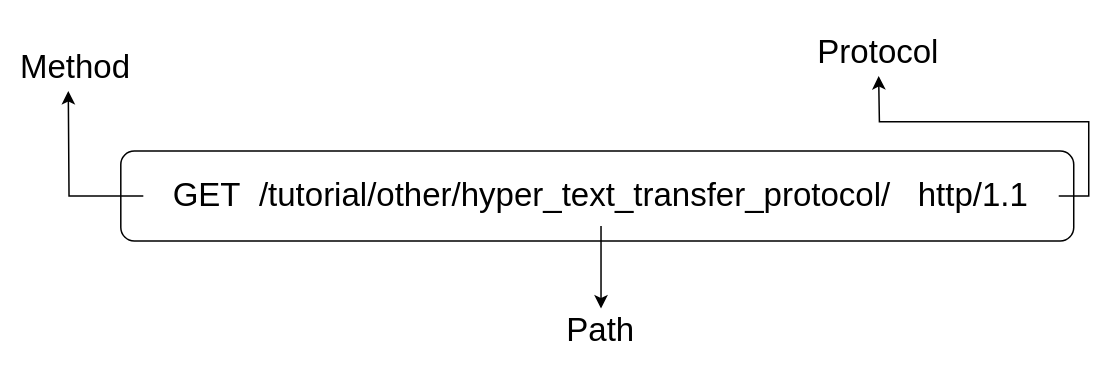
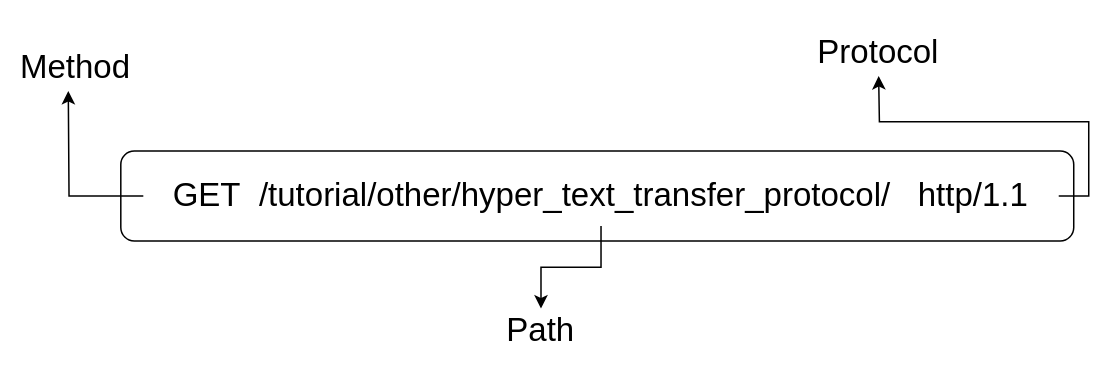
  <mxCell id="0" />
  <mxCell id="1" parent="0" />
  <mxCell id="2" value="" style="rounded=1;whiteSpace=wrap;html=1;fontSize=14;" vertex="1" parent="1"><mxGeometry x="80" y="100" width="635" height="60" as="geometry" /></mxCell>
  <mxCell id="3" style="edgeStyle=orthogonalEdgeStyle;rounded=0;orthogonalLoop=1;jettySize=auto;html=1;exitX=1;exitY=0.5;exitDx=0;exitDy=0;fontSize=22;" edge="1" parent="1" source="6"><mxGeometry relative="1" as="geometry"><mxPoint x="585" y="50" as="targetPoint" /></mxGeometry></mxCell>
  <mxCell id="4" style="edgeStyle=orthogonalEdgeStyle;rounded=0;orthogonalLoop=1;jettySize=auto;html=1;exitX=0;exitY=0.5;exitDx=0;exitDy=0;fontSize=22;" edge="1" parent="1" source="6"><mxGeometry relative="1" as="geometry"><mxPoint x="45" y="60" as="targetPoint" /></mxGeometry></mxCell>
  <mxCell id="5" style="edgeStyle=orthogonalEdgeStyle;rounded=0;orthogonalLoop=1;jettySize=auto;html=1;exitX=0.5;exitY=1;exitDx=0;exitDy=0;fontSize=22;" edge="1" parent="1" source="6" target="8"><mxGeometry relative="1" as="geometry"><mxPoint x="400" y="220" as="targetPoint" /></mxGeometry></mxCell>
  <mxCell id="6" value="GET&amp;nbsp; /tutorial/other/hyper_text_transfer_protocol/&amp;nbsp; &amp;nbsp;http/1.1" style="text;html=1;strokeColor=none;fillColor=none;align=center;verticalAlign=middle;whiteSpace=wrap;rounded=0;fontSize=22;" vertex="1" parent="1"><mxGeometry x="95" y="110" width="610" height="40" as="geometry" /></mxCell>
  <mxCell id="7" value="Method" style="text;html=1;strokeColor=none;fillColor=none;align=center;verticalAlign=middle;whiteSpace=wrap;rounded=0;fontSize=22;" vertex="1" parent="1"><mxGeometry x="20" y="30" width="60" height="30" as="geometry" /></mxCell>
- <mxCell id="8" value="Path" style="text;html=1;strokeColor=none;fillColor=none;align=center;verticalAlign=middle;whiteSpace=wrap;rounded=0;fontSize=22;" vertex="1" parent="1"><mxGeometry x="370" y="205" width="60" height="30" as="geometry" /></mxCell>
+ <mxCell id="8" value="Path" style="text;html=1;strokeColor=none;fillColor=none;align=center;verticalAlign=middle;whiteSpace=wrap;rounded=0;fontSize=22;" vertex="1" parent="1"><mxGeometry x="330" y="205" width="60" height="30" as="geometry" /></mxCell>
  <mxCell id="9" value="Protocol" style="text;html=1;strokeColor=none;fillColor=none;align=center;verticalAlign=middle;whiteSpace=wrap;rounded=0;fontSize=22;" vertex="1" parent="1"><mxGeometry x="555" y="20" width="60" height="30" as="geometry" /></mxCell>
